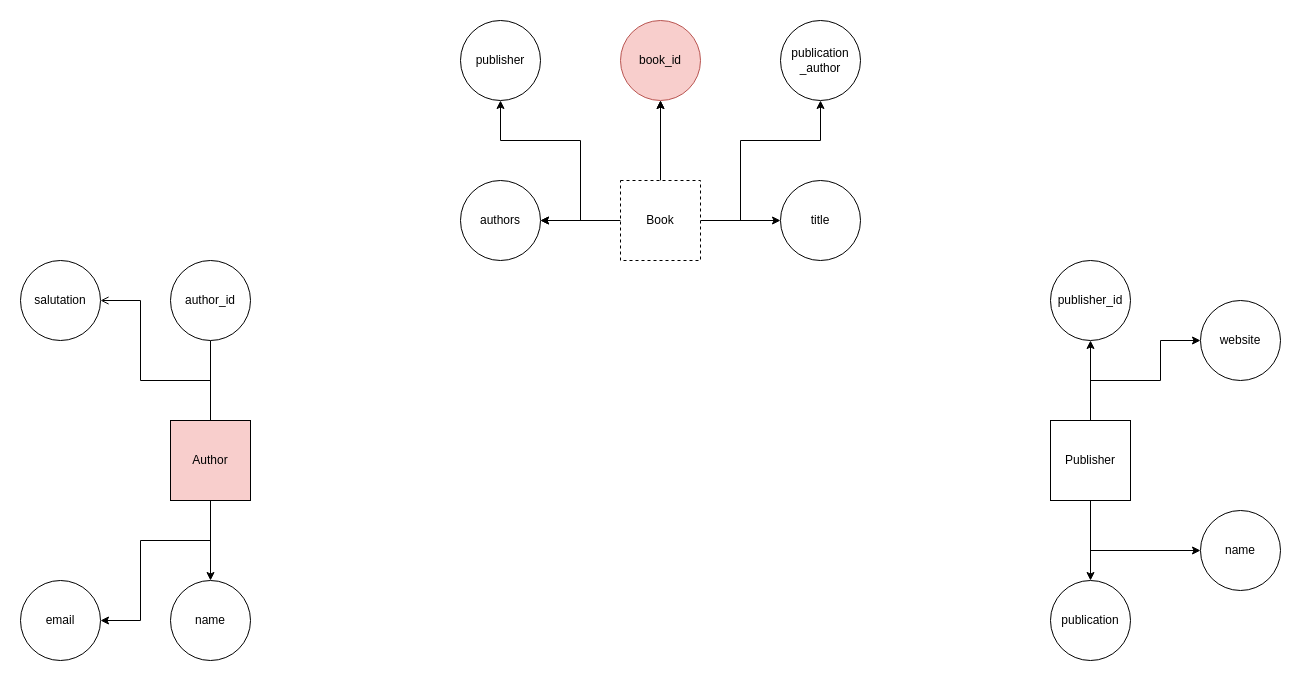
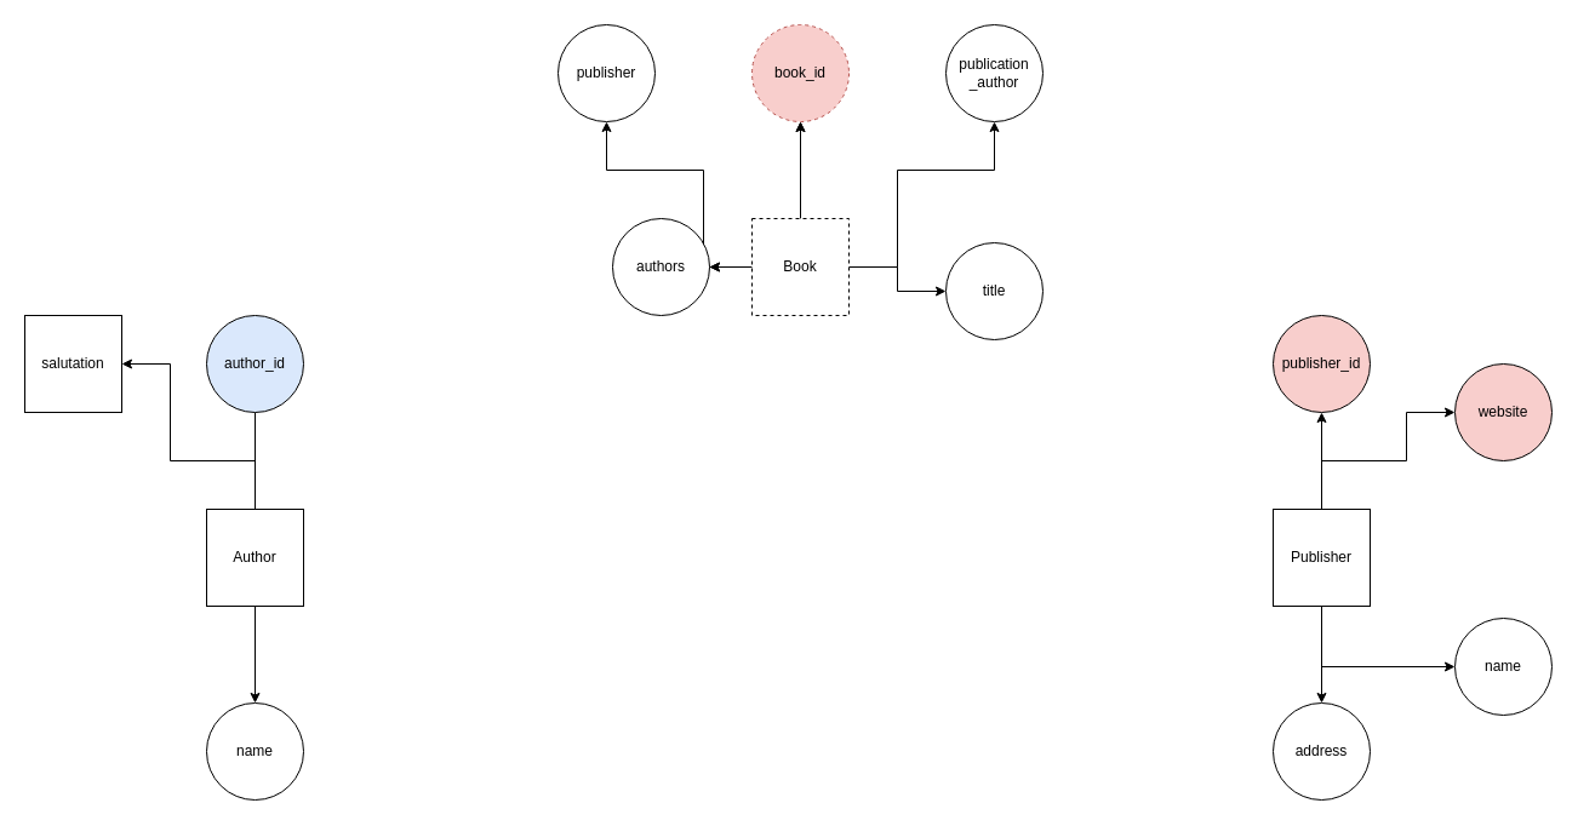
  <mxCell id="0" />
  <mxCell id="1" parent="0" />
  <mxCell id="2" value="" style="edgeStyle=orthogonalEdgeStyle;rounded=0;orthogonalLoop=1;jettySize=auto;html=1;" edge="1" parent="1" source="6" target="29"><mxGeometry relative="1" as="geometry" /></mxCell>
  <mxCell id="3" value="" style="edgeStyle=orthogonalEdgeStyle;rounded=0;orthogonalLoop=1;jettySize=auto;html=1;" edge="1" parent="1" source="6" target="30"><mxGeometry relative="1" as="geometry"><Array as="points"><mxPoint x="1090" y="550" /></Array></mxGeometry></mxCell>
  <mxCell id="4" value="" style="edgeStyle=orthogonalEdgeStyle;rounded=0;orthogonalLoop=1;jettySize=auto;html=1;" edge="1" parent="1" source="6" target="31"><mxGeometry relative="1" as="geometry" /></mxCell>
  <mxCell id="5" style="edgeStyle=orthogonalEdgeStyle;rounded=0;orthogonalLoop=1;jettySize=auto;html=1;" edge="1" parent="1" source="6"><mxGeometry relative="1" as="geometry"><mxPoint x="1200" y="340" as="targetPoint" /><Array as="points"><mxPoint x="1090" y="380" /><mxPoint x="1160" y="380" /><mxPoint x="1160" y="340" /></Array></mxGeometry></mxCell>
  <mxCell id="6" value="Publisher" style="whiteSpace=wrap;html=1;aspect=fixed;" vertex="1" parent="1"><mxGeometry x="1050" y="420" width="80" height="80" as="geometry" /></mxCell>
  <mxCell id="7" value="" style="edgeStyle=orthogonalEdgeStyle;rounded=0;orthogonalLoop=1;jettySize=auto;html=1;endArrow=none;" edge="1" parent="1" source="11" target="25"><mxGeometry relative="1" as="geometry" /></mxCell>
- <mxCell id="8" value="" style="edgeStyle=orthogonalEdgeStyle;rounded=0;orthogonalLoop=1;jettySize=auto;html=1;endArrow=open;" edge="1" parent="1" source="11" target="26"><mxGeometry relative="1" as="geometry"><Array as="points"><mxPoint x="210" y="380" /><mxPoint x="140" y="380" /><mxPoint x="140" y="300" /></Array></mxGeometry></mxCell>
+ <mxCell id="8" value="" style="edgeStyle=orthogonalEdgeStyle;rounded=0;orthogonalLoop=1;jettySize=auto;html=1;" edge="1" parent="1" source="11" target="26"><mxGeometry relative="1" as="geometry"><Array as="points"><mxPoint x="210" y="380" /><mxPoint x="140" y="380" /><mxPoint x="140" y="300" /></Array></mxGeometry></mxCell>
  <mxCell id="9" value="" style="edgeStyle=orthogonalEdgeStyle;rounded=0;orthogonalLoop=1;jettySize=auto;html=1;" edge="1" parent="1" source="11" target="27"><mxGeometry relative="1" as="geometry" /></mxCell>
- <mxCell id="10" value="" style="edgeStyle=orthogonalEdgeStyle;rounded=0;orthogonalLoop=1;jettySize=auto;html=1;" edge="1" parent="1" source="11" target="28"><mxGeometry relative="1" as="geometry"><Array as="points"><mxPoint x="210" y="540" /><mxPoint x="140" y="540" /><mxPoint x="140" y="620" /></Array></mxGeometry></mxCell>
- <mxCell id="11" value="Author" style="whiteSpace=wrap;html=1;aspect=fixed;fillColor=#f8cecc;" vertex="1" parent="1"><mxGeometry x="170" y="420" width="80" height="80" as="geometry" /></mxCell>
+ <mxCell id="11" value="Author" style="whiteSpace=wrap;html=1;aspect=fixed;" vertex="1" parent="1"><mxGeometry x="170" y="420" width="80" height="80" as="geometry" /></mxCell>
  <mxCell id="12" value="" style="edgeStyle=orthogonalEdgeStyle;rounded=0;orthogonalLoop=1;jettySize=auto;html=1;" edge="1" parent="1" source="19" target="20"><mxGeometry relative="1" as="geometry" /></mxCell>
  <mxCell id="13" value="" style="edgeStyle=orthogonalEdgeStyle;rounded=0;orthogonalLoop=1;jettySize=auto;html=1;" edge="1" parent="1" source="19" target="21"><mxGeometry relative="1" as="geometry" /></mxCell>
  <mxCell id="14" value="" style="edgeStyle=orthogonalEdgeStyle;rounded=0;orthogonalLoop=1;jettySize=auto;html=1;" edge="1" parent="1" source="19" target="22"><mxGeometry relative="1" as="geometry" /></mxCell>
  <mxCell id="15" value="" style="edgeStyle=orthogonalEdgeStyle;rounded=0;orthogonalLoop=1;jettySize=auto;html=1;" edge="1" parent="1" source="19" target="22"><mxGeometry relative="1" as="geometry" /></mxCell>
  <mxCell id="16" style="edgeStyle=orthogonalEdgeStyle;rounded=0;orthogonalLoop=1;jettySize=auto;html=1;" edge="1" parent="1" source="19"><mxGeometry relative="1" as="geometry"><mxPoint x="500" y="100" as="targetPoint" /><Array as="points"><mxPoint x="580" y="220" /><mxPoint x="580" y="140" /><mxPoint x="500" y="140" /></Array></mxGeometry></mxCell>
  <mxCell id="17" value="" style="edgeStyle=orthogonalEdgeStyle;rounded=0;orthogonalLoop=1;jettySize=auto;html=1;" edge="1" parent="1" source="19" target="20"><mxGeometry relative="1" as="geometry" /></mxCell>
  <mxCell id="18" style="edgeStyle=orthogonalEdgeStyle;rounded=0;orthogonalLoop=1;jettySize=auto;html=1;" edge="1" parent="1" source="19"><mxGeometry relative="1" as="geometry"><mxPoint x="820" y="100" as="targetPoint" /><Array as="points"><mxPoint x="740" y="220" /><mxPoint x="740" y="140" /><mxPoint x="820" y="140" /></Array></mxGeometry></mxCell>
  <mxCell id="19" value="Book" style="whiteSpace=wrap;html=1;aspect=fixed;dashed=1;" vertex="1" parent="1"><mxGeometry x="620" y="180" width="80" height="80" as="geometry" /></mxCell>
- <mxCell id="20" value="book_id" style="ellipse;whiteSpace=wrap;html=1;fillColor=#f8cecc;strokeColor=#b85450;" vertex="1" parent="1"><mxGeometry x="620" width="80" height="80" as="geometry" y="20" /></mxCell>
- <mxCell id="21" value="title" style="ellipse;whiteSpace=wrap;html=1;" vertex="1" parent="1"><mxGeometry x="780" y="180" width="80" height="80" as="geometry" /></mxCell>
- <mxCell id="22" value="authors" style="ellipse;whiteSpace=wrap;html=1;" vertex="1" parent="1"><mxGeometry x="460" y="180" width="80" height="80" as="geometry" /></mxCell>
+ <mxCell id="20" value="book_id" style="ellipse;whiteSpace=wrap;html=1;fillColor=#f8cecc;strokeColor=#b85450;dashed=1;" vertex="1" parent="1"><mxGeometry x="620" width="80" height="80" as="geometry" y="20" /></mxCell>
+ <mxCell id="21" value="title" style="ellipse;whiteSpace=wrap;html=1;" vertex="1" parent="1"><mxGeometry x="780" y="200" width="80" height="80" as="geometry" /></mxCell>
+ <mxCell id="22" value="authors" style="ellipse;whiteSpace=wrap;html=1;" vertex="1" parent="1"><mxGeometry x="505" y="180" width="80" height="80" as="geometry" /></mxCell>
  <mxCell id="23" value="publisher" style="ellipse;whiteSpace=wrap;html=1;aspect=fixed;" vertex="1" parent="1"><mxGeometry x="460" width="80" height="80" as="geometry" y="20" /></mxCell>
  <mxCell id="24" value="publication&lt;br&gt;_author" style="ellipse;whiteSpace=wrap;html=1;aspect=fixed;" vertex="1" parent="1"><mxGeometry x="780" width="80" height="80" as="geometry" y="20" /></mxCell>
- <mxCell id="25" value="author_id" style="ellipse;whiteSpace=wrap;html=1;" vertex="1" parent="1"><mxGeometry x="170" y="260" width="80" height="80" as="geometry" /></mxCell>
- <mxCell id="26" value="salutation" style="ellipse;whiteSpace=wrap;html=1;" vertex="1" parent="1"><mxGeometry x="20" y="260" width="80" height="80" as="geometry" /></mxCell>
+ <mxCell id="25" value="author_id" style="ellipse;whiteSpace=wrap;html=1;fillColor=#dae8fc;" vertex="1" parent="1"><mxGeometry x="170" y="260" width="80" height="80" as="geometry" /></mxCell>
+ <mxCell id="26" value="salutation" style="whiteSpace=wrap;html=1;rounded=0;" vertex="1" parent="1"><mxGeometry x="20" y="260" width="80" height="80" as="geometry" /></mxCell>
  <mxCell id="27" value="name" style="ellipse;whiteSpace=wrap;html=1;" vertex="1" parent="1"><mxGeometry x="170" y="580" width="80" height="80" as="geometry" /></mxCell>
- <mxCell id="28" value="email" style="ellipse;whiteSpace=wrap;html=1;" vertex="1" parent="1"><mxGeometry x="20" y="580" width="80" height="80" as="geometry" /></mxCell>
- <mxCell id="29" value="publisher_id" style="ellipse;whiteSpace=wrap;html=1;" vertex="1" parent="1"><mxGeometry x="1050" y="260" width="80" height="80" as="geometry" /></mxCell>
+ <mxCell id="29" value="publisher_id" style="ellipse;whiteSpace=wrap;html=1;fillColor=#f8cecc;" vertex="1" parent="1"><mxGeometry x="1050" y="260" width="80" height="80" as="geometry" /></mxCell>
  <mxCell id="30" value="name" style="ellipse;whiteSpace=wrap;html=1;" vertex="1" parent="1"><mxGeometry x="1200" y="510" width="80" height="80" as="geometry" /></mxCell>
- <mxCell id="31" value="publication" style="ellipse;whiteSpace=wrap;html=1;" vertex="1" parent="1"><mxGeometry x="1050" y="580" width="80" height="80" as="geometry" /></mxCell>
- <mxCell id="32" value="website" style="ellipse;whiteSpace=wrap;html=1;" vertex="1" parent="1"><mxGeometry x="1200" y="300" width="80" height="80" as="geometry" /></mxCell>
+ <mxCell id="31" value="address" style="ellipse;whiteSpace=wrap;html=1;" vertex="1" parent="1"><mxGeometry x="1050" y="580" width="80" height="80" as="geometry" /></mxCell>
+ <mxCell id="32" value="website" style="ellipse;whiteSpace=wrap;html=1;fillColor=#f8cecc;" vertex="1" parent="1"><mxGeometry x="1200" y="300" width="80" height="80" as="geometry" /></mxCell>
